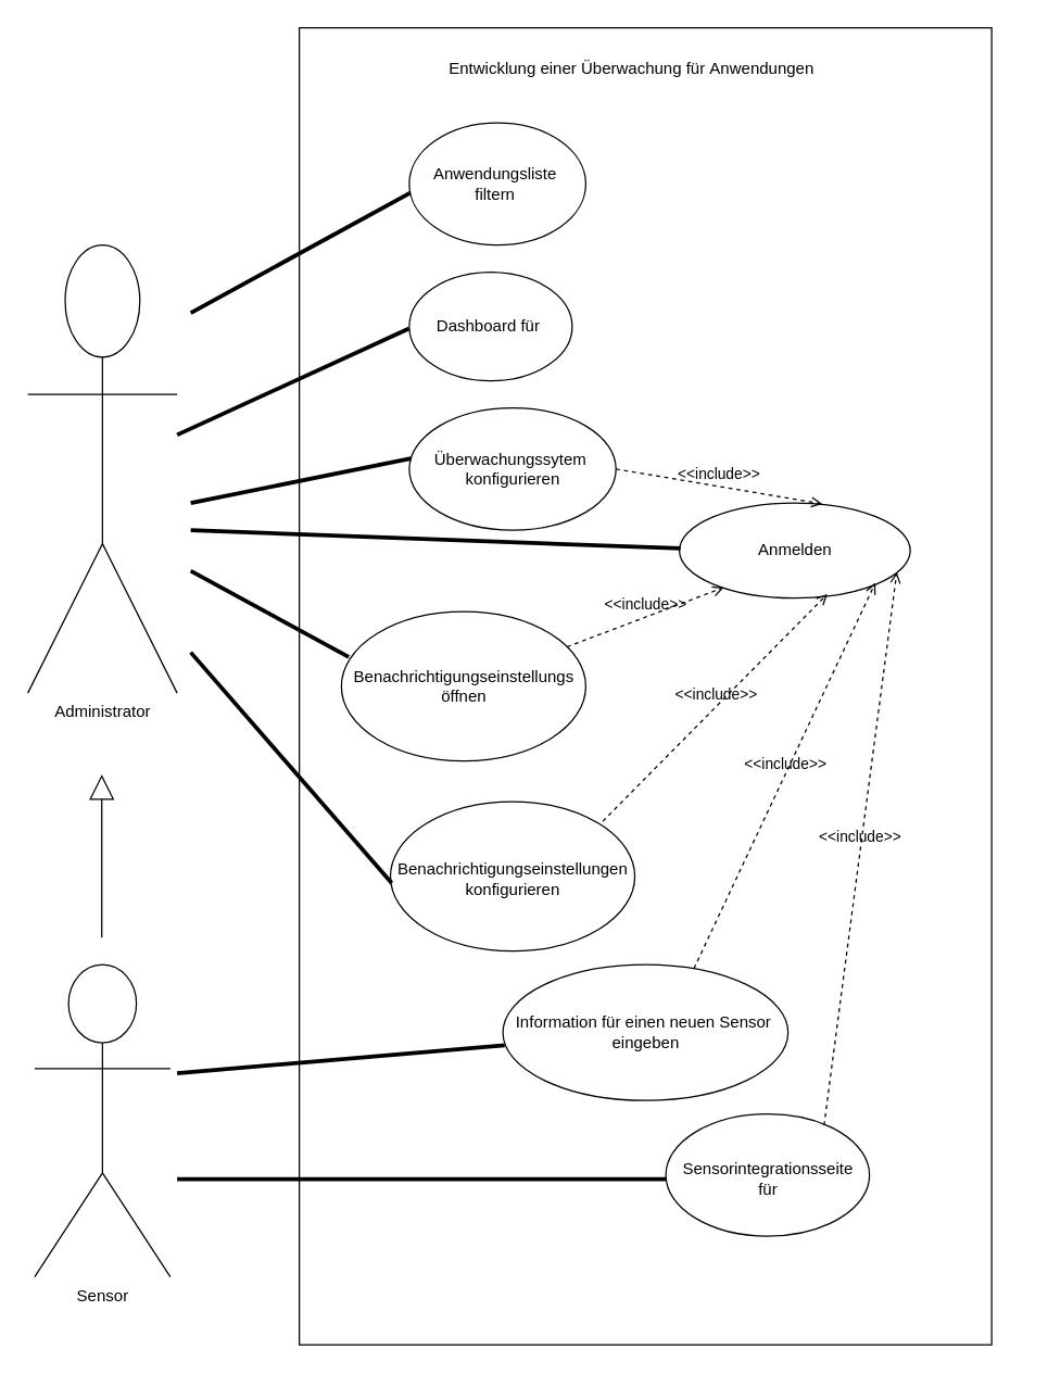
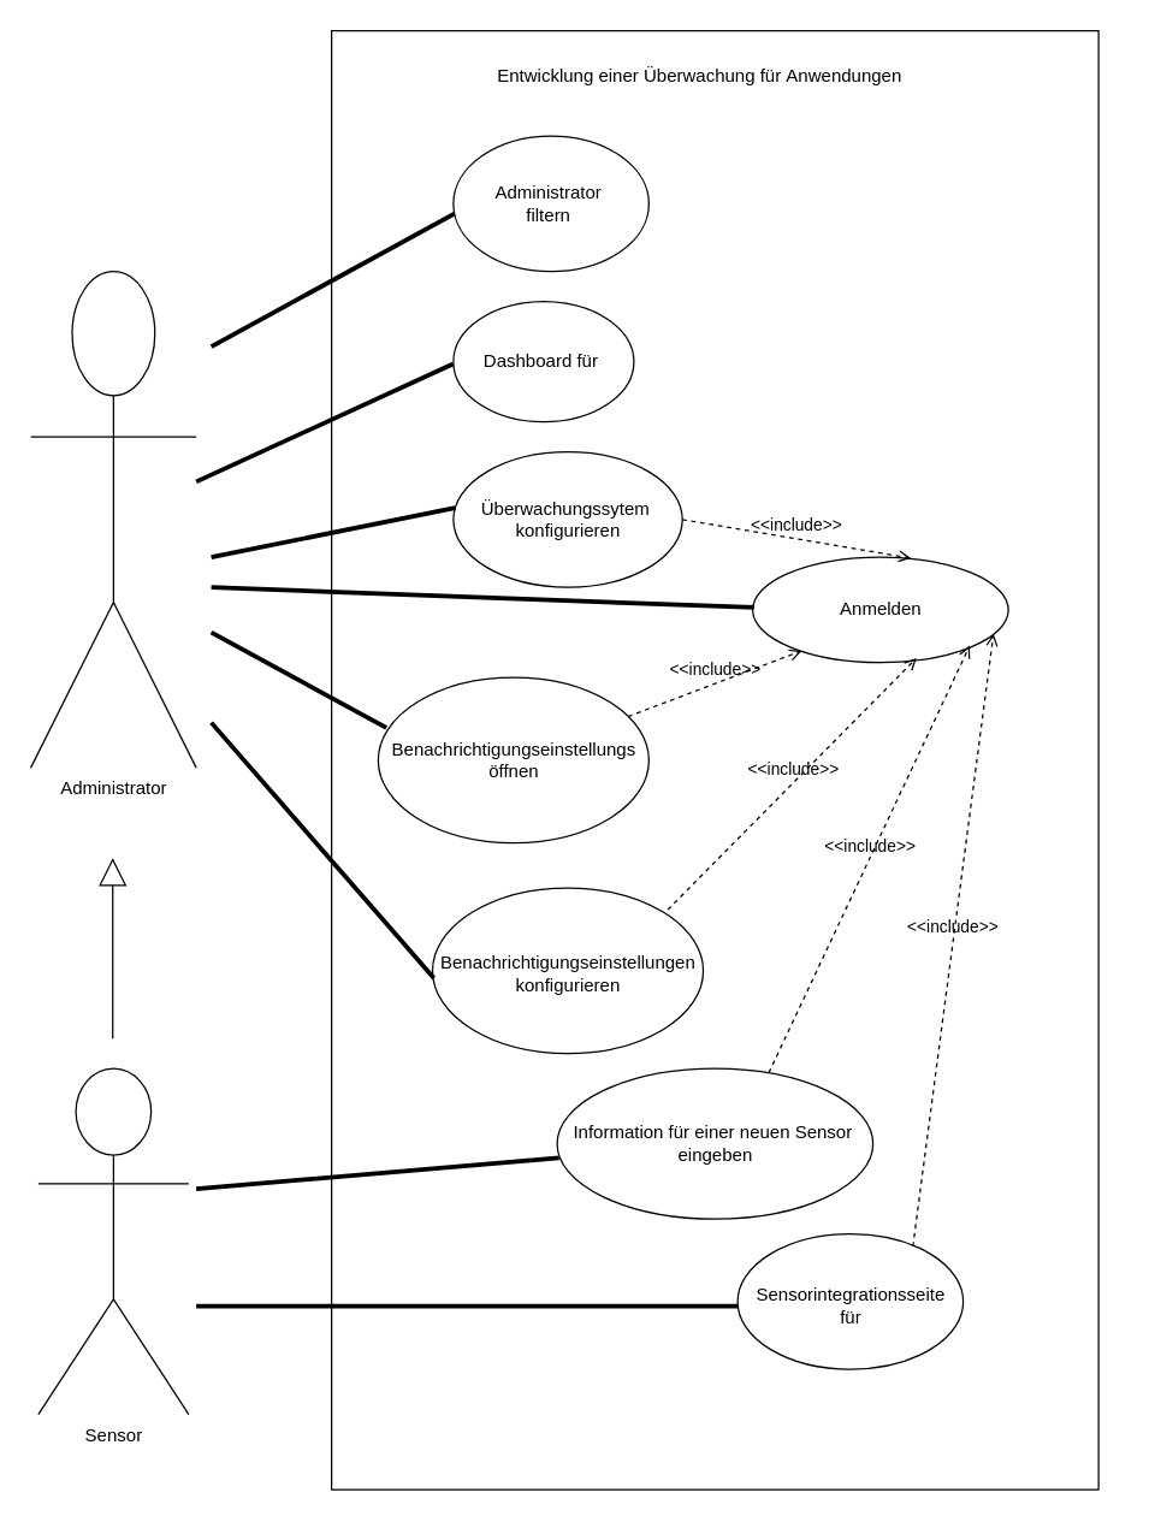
  <mxCell id="0" />
  <mxCell id="1" parent="0" />
  <mxCell id="2" value="Administrator" style="shape=umlActor;verticalLabelPosition=bottom;verticalAlign=top;html=1;outlineConnect=0;" parent="1" vertex="1"><mxGeometry x="20" y="180" width="110" height="330" as="geometry" /></mxCell>
  <mxCell id="3" value="" style="rounded=0;whiteSpace=wrap;html=1;" parent="1" vertex="1"><mxGeometry x="220" y="20" width="510" height="970" as="geometry" /></mxCell>
  <mxCell id="4" value="&lt;div&gt;Entwicklung einer Überwachung für&amp;nbsp;&lt;span style=&quot;background-color: initial;&quot;&gt;Anwendungen&lt;/span&gt;&lt;/div&gt;" style="text;html=1;strokeColor=none;fillColor=none;align=center;verticalAlign=middle;whiteSpace=wrap;rounded=0;" parent="1" vertex="1"><mxGeometry x="180" y="20" width="570" height="60" as="geometry" /></mxCell>
  <mxCell id="5" value="Sensor" style="shape=umlActor;verticalLabelPosition=bottom;verticalAlign=top;html=1;outlineConnect=0;" parent="1" vertex="1"><mxGeometry x="25" y="710" width="100" height="230" as="geometry" /></mxCell>
  <mxCell id="6" value="" style="shape=ellipse;container=1;horizontal=1;horizontalStack=0;resizeParent=1;resizeParentMax=0;resizeLast=0;html=1;dashed=0;collapsible=0;" parent="1" vertex="1"><mxGeometry x="500" y="370" width="170" height="70" as="geometry" /></mxCell>
  <mxCell id="7" value="Anmelden" style="html=1;strokeColor=none;fillColor=none;align=center;verticalAlign=middle;rotatable=0;" parent="6" vertex="1"><mxGeometry y="26.253" width="170" height="17.5" as="geometry" /></mxCell>
  <mxCell id="8" value="" style="shape=ellipse;container=1;horizontal=1;horizontalStack=0;resizeParent=1;resizeParentMax=0;resizeLast=0;html=1;dashed=0;collapsible=0;" parent="1" vertex="1"><mxGeometry x="301" y="200" width="120" height="80" as="geometry" /></mxCell>
  <mxCell id="9" value="Dashboard für" style="html=1;strokeColor=none;fillColor=none;align=center;verticalAlign=middle;rotatable=0;" parent="8" vertex="1"><mxGeometry x="-1.586" y="30" width="120" height="20" as="geometry" /></mxCell>
  <mxCell id="10" value="" style="shape=ellipse;container=1;horizontal=1;horizontalStack=0;resizeParent=1;resizeParentMax=0;resizeLast=0;html=1;dashed=0;collapsible=0;" parent="1" vertex="1"><mxGeometry x="301" y="90" width="130" height="90" as="geometry" /></mxCell>
- <mxCell id="11" value="Anwendungsliste&lt;br&gt;filtern" style="html=1;strokeColor=none;fillColor=none;align=center;verticalAlign=middle;rotatable=0;" parent="10" vertex="1"><mxGeometry x="-1.85" y="30" width="130" height="30" as="geometry" /></mxCell>
+ <mxCell id="11" value="Administrator&lt;br&gt;filtern" style="html=1;strokeColor=none;fillColor=none;align=center;verticalAlign=middle;rotatable=0;" parent="10" vertex="1"><mxGeometry x="-1.85" y="30" width="130" height="30" as="geometry" /></mxCell>
  <mxCell id="12" value="" style="shape=ellipse;container=1;horizontal=1;horizontalStack=0;resizeParent=1;resizeParentMax=0;resizeLast=0;html=1;dashed=0;collapsible=0;" parent="1" vertex="1"><mxGeometry x="301" y="300" width="152.25" height="90" as="geometry" /></mxCell>
  <mxCell id="13" value="Überwachungssytem&amp;nbsp;&lt;br&gt;konfigurieren" style="html=1;strokeColor=none;fillColor=none;align=center;verticalAlign=middle;rotatable=0;" parent="12" vertex="1"><mxGeometry x="1.46" y="22.5" width="148.537" height="45" as="geometry" /></mxCell>
  <mxCell id="14" value="" style="shape=ellipse;container=1;horizontal=1;horizontalStack=0;resizeParent=1;resizeParentMax=0;resizeLast=0;html=1;dashed=0;collapsible=0;" parent="1" vertex="1"><mxGeometry x="251" y="450" width="180.0" height="110" as="geometry" /></mxCell>
  <mxCell id="15" value="Benachrichtigungseinstellungs&lt;br&gt;öffnen" style="html=1;strokeColor=none;fillColor=none;align=center;verticalAlign=middle;rotatable=0;" parent="14" vertex="1"><mxGeometry y="27.505" width="180.0" height="55" as="geometry" /></mxCell>
  <mxCell id="16" value="" style="shape=ellipse;container=1;horizontal=1;horizontalStack=0;resizeParent=1;resizeParentMax=0;resizeLast=0;html=1;dashed=0;collapsible=0;" parent="1" vertex="1"><mxGeometry x="287.13" y="590" width="180" height="110" as="geometry" /></mxCell>
  <mxCell id="17" value="Benachrichtigungseinstellungen&lt;br&gt;konfigurieren" style="html=1;strokeColor=none;fillColor=none;align=center;verticalAlign=middle;rotatable=0;" parent="16" vertex="1"><mxGeometry y="40" width="180" height="34.375" as="geometry" /></mxCell>
  <mxCell id="18" value="" style="shape=ellipse;container=1;horizontal=1;horizontalStack=0;resizeParent=1;resizeParentMax=0;resizeLast=0;html=1;dashed=0;collapsible=0;" parent="1" vertex="1"><mxGeometry x="490" y="820" width="150" height="90" as="geometry" /></mxCell>
  <mxCell id="19" value="Sensorintegrationsseite&lt;br&gt;für" style="html=1;strokeColor=none;fillColor=none;align=center;verticalAlign=middle;rotatable=0;" parent="18" vertex="1"><mxGeometry y="33" width="150" height="30" as="geometry" /></mxCell>
  <mxCell id="20" value="" style="shape=ellipse;container=1;horizontal=1;horizontalStack=0;resizeParent=1;resizeParentMax=0;resizeLast=0;html=1;dashed=0;collapsible=0;" parent="1" vertex="1"><mxGeometry x="370" y="710" width="210" height="100" as="geometry" /></mxCell>
- <mxCell id="21" value="Information für einen neuen Sensor&amp;nbsp;&lt;br&gt;eingeben" style="html=1;strokeColor=none;fillColor=none;align=center;verticalAlign=middle;rotatable=0;" parent="20" vertex="1"><mxGeometry y="25.86" width="210" height="48.276" as="geometry" /></mxCell>
+ <mxCell id="21" value="Information für einer neuen Sensor&amp;nbsp;&lt;br&gt;eingeben" style="html=1;strokeColor=none;fillColor=none;align=center;verticalAlign=middle;rotatable=0;" parent="20" vertex="1"><mxGeometry y="25.86" width="210" height="48.276" as="geometry" /></mxCell>
  <mxCell id="22" value="" style="endArrow=none;startArrow=none;endFill=0;startFill=0;endSize=8;html=1;verticalAlign=bottom;labelBackgroundColor=none;strokeWidth=3;entryX=0.005;entryY=0.478;entryDx=0;entryDy=0;entryPerimeter=0;" parent="1" target="6" edge="1"><mxGeometry width="160" relative="1" as="geometry"><mxPoint x="140" y="390" as="sourcePoint" /><mxPoint x="420" y="570" as="targetPoint" /></mxGeometry></mxCell>
  <mxCell id="23" value="" style="endArrow=none;startArrow=none;endFill=0;startFill=0;endSize=8;html=1;verticalAlign=bottom;labelBackgroundColor=none;strokeWidth=3;entryX=0.005;entryY=0.573;entryDx=0;entryDy=0;entryPerimeter=0;" parent="1" target="10" edge="1"><mxGeometry width="160" relative="1" as="geometry"><mxPoint x="140" y="230" as="sourcePoint" /><mxPoint x="330" y="440" as="targetPoint" /></mxGeometry></mxCell>
  <mxCell id="24" value="" style="endArrow=none;startArrow=none;endFill=0;startFill=0;endSize=8;html=1;verticalAlign=bottom;labelBackgroundColor=none;strokeWidth=3;entryX=-0.002;entryY=0.519;entryDx=0;entryDy=0;entryPerimeter=0;" parent="1" target="8" edge="1" source="2"><mxGeometry width="160" relative="1" as="geometry"><mxPoint x="160" y="320" as="sourcePoint" /><mxPoint x="290" y="345" as="targetPoint" /></mxGeometry></mxCell>
  <mxCell id="25" value="" style="endArrow=none;startArrow=none;endFill=0;startFill=0;endSize=8;html=1;verticalAlign=bottom;labelBackgroundColor=none;strokeWidth=3;entryX=0.007;entryY=0.413;entryDx=0;entryDy=0;entryPerimeter=0;" parent="1" target="12" edge="1"><mxGeometry width="160" relative="1" as="geometry"><mxPoint x="140" y="370" as="sourcePoint" /><mxPoint x="360" y="450" as="targetPoint" /></mxGeometry></mxCell>
  <mxCell id="26" value="&amp;lt;&amp;lt;include&amp;gt;&amp;gt;" style="html=1;verticalAlign=bottom;labelBackgroundColor=none;endArrow=open;endFill=0;dashed=1;exitX=1;exitY=0.5;exitDx=0;exitDy=0;entryX=0.619;entryY=0.009;entryDx=0;entryDy=0;entryPerimeter=0;" parent="1" source="12" edge="1" target="6"><mxGeometry width="160" relative="1" as="geometry"><mxPoint x="600" y="360" as="sourcePoint" /><mxPoint x="580" y="520" as="targetPoint" /></mxGeometry></mxCell>
  <mxCell id="27" value="&amp;lt;&amp;lt;include&amp;gt;&amp;gt;" style="html=1;verticalAlign=bottom;labelBackgroundColor=none;endArrow=open;endFill=0;dashed=1;entryX=0.192;entryY=0.889;entryDx=0;entryDy=0;entryPerimeter=0;exitX=0.923;exitY=0.236;exitDx=0;exitDy=0;exitPerimeter=0;" parent="1" source="14" target="6" edge="1"><mxGeometry width="160" relative="1" as="geometry"><mxPoint x="280" y="620" as="sourcePoint" /><mxPoint x="440" y="620" as="targetPoint" /></mxGeometry></mxCell>
  <mxCell id="28" value="&amp;lt;&amp;lt;include&amp;gt;&amp;gt;" style="html=1;verticalAlign=bottom;labelBackgroundColor=none;endArrow=open;endFill=0;dashed=1;entryX=0.641;entryY=0.958;entryDx=0;entryDy=0;entryPerimeter=0;exitX=0.869;exitY=0.131;exitDx=0;exitDy=0;exitPerimeter=0;" parent="1" source="16" target="6" edge="1"><mxGeometry width="160" relative="1" as="geometry"><mxPoint x="553.264" y="881.227" as="sourcePoint" /><mxPoint x="790" y="720" as="targetPoint" /></mxGeometry></mxCell>
  <mxCell id="29" value="&amp;lt;&amp;lt;include&amp;gt;&amp;gt;" style="html=1;verticalAlign=bottom;labelBackgroundColor=none;endArrow=open;endFill=0;dashed=1;entryX=0.849;entryY=0.84;entryDx=0;entryDy=0;entryPerimeter=0;exitX=0.67;exitY=0.029;exitDx=0;exitDy=0;exitPerimeter=0;" parent="1" source="20" target="6" edge="1"><mxGeometry width="160" relative="1" as="geometry"><mxPoint x="610" y="1030" as="sourcePoint" /><mxPoint x="560.22" y="610.65" as="targetPoint" /></mxGeometry></mxCell>
  <mxCell id="30" value="" style="endArrow=none;startArrow=none;endFill=0;startFill=0;endSize=8;html=1;verticalAlign=bottom;labelBackgroundColor=none;strokeWidth=3;entryX=0.03;entryY=0.303;entryDx=0;entryDy=0;entryPerimeter=0;" parent="1" edge="1" target="14"><mxGeometry width="160" relative="1" as="geometry"><mxPoint x="140" y="420" as="sourcePoint" /><mxPoint x="260" y="700" as="targetPoint" /></mxGeometry></mxCell>
  <mxCell id="31" value="" style="endArrow=none;startArrow=none;endFill=0;startFill=0;endSize=8;html=1;verticalAlign=bottom;labelBackgroundColor=none;strokeWidth=3;entryX=0.005;entryY=0.544;entryDx=0;entryDy=0;entryPerimeter=0;" parent="1" edge="1" target="16"><mxGeometry width="160" relative="1" as="geometry"><mxPoint x="140" y="480" as="sourcePoint" /><mxPoint x="290" y="880" as="targetPoint" /></mxGeometry></mxCell>
  <mxCell id="32" value="" style="endArrow=none;startArrow=none;endFill=0;startFill=0;endSize=8;html=1;verticalAlign=bottom;labelBackgroundColor=none;strokeWidth=3;entryX=0.006;entryY=0.594;entryDx=0;entryDy=0;entryPerimeter=0;" parent="1" target="20" edge="1"><mxGeometry width="160" relative="1" as="geometry"><mxPoint x="130" y="790" as="sourcePoint" /><mxPoint x="414" y="1110" as="targetPoint" /></mxGeometry></mxCell>
  <mxCell id="33" value="&amp;lt;&amp;lt;include&amp;gt;&amp;gt;" style="html=1;verticalAlign=bottom;labelBackgroundColor=none;endArrow=open;endFill=0;dashed=1;exitX=0.777;exitY=0.092;exitDx=0;exitDy=0;exitPerimeter=0;entryX=0.942;entryY=0.727;entryDx=0;entryDy=0;entryPerimeter=0;" parent="1" source="18" target="6" edge="1"><mxGeometry width="160" relative="1" as="geometry"><mxPoint x="650" y="950" as="sourcePoint" /><mxPoint x="581.1" y="602.91" as="targetPoint" /></mxGeometry></mxCell>
  <mxCell id="34" value="" style="endArrow=none;startArrow=none;endFill=0;startFill=0;endSize=8;html=1;verticalAlign=bottom;labelBackgroundColor=none;strokeWidth=3;entryX=0;entryY=0.5;entryDx=0;entryDy=0;" parent="1" target="19" edge="1"><mxGeometry width="160" relative="1" as="geometry"><mxPoint x="130" y="868" as="sourcePoint" /><mxPoint x="567" y="1247.5" as="targetPoint" /></mxGeometry></mxCell>
  <mxCell id="35" value="" style="endArrow=block;endSize=16;endFill=0;html=1;" parent="1" edge="1"><mxGeometry width="160" relative="1" as="geometry"><mxPoint x="74.47" y="690" as="sourcePoint" /><mxPoint x="74.47" y="570" as="targetPoint" /></mxGeometry></mxCell>
